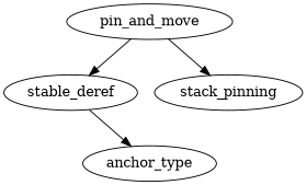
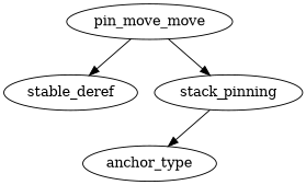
  digraph {
    fontname="DejaVu Serif"
    node [fontname="DejaVu Serif"]
    edge [fontname="DejaVu Serif"]
    stable_deref
    anchor_type
-   pin_and_move
+   pin_and_move [label=pin_move_move]
    stack_pinning
-   stable_deref -> anchor_type
+   stack_pinning -> anchor_type
    pin_and_move -> stable_deref
    pin_and_move -> stack_pinning
  }
